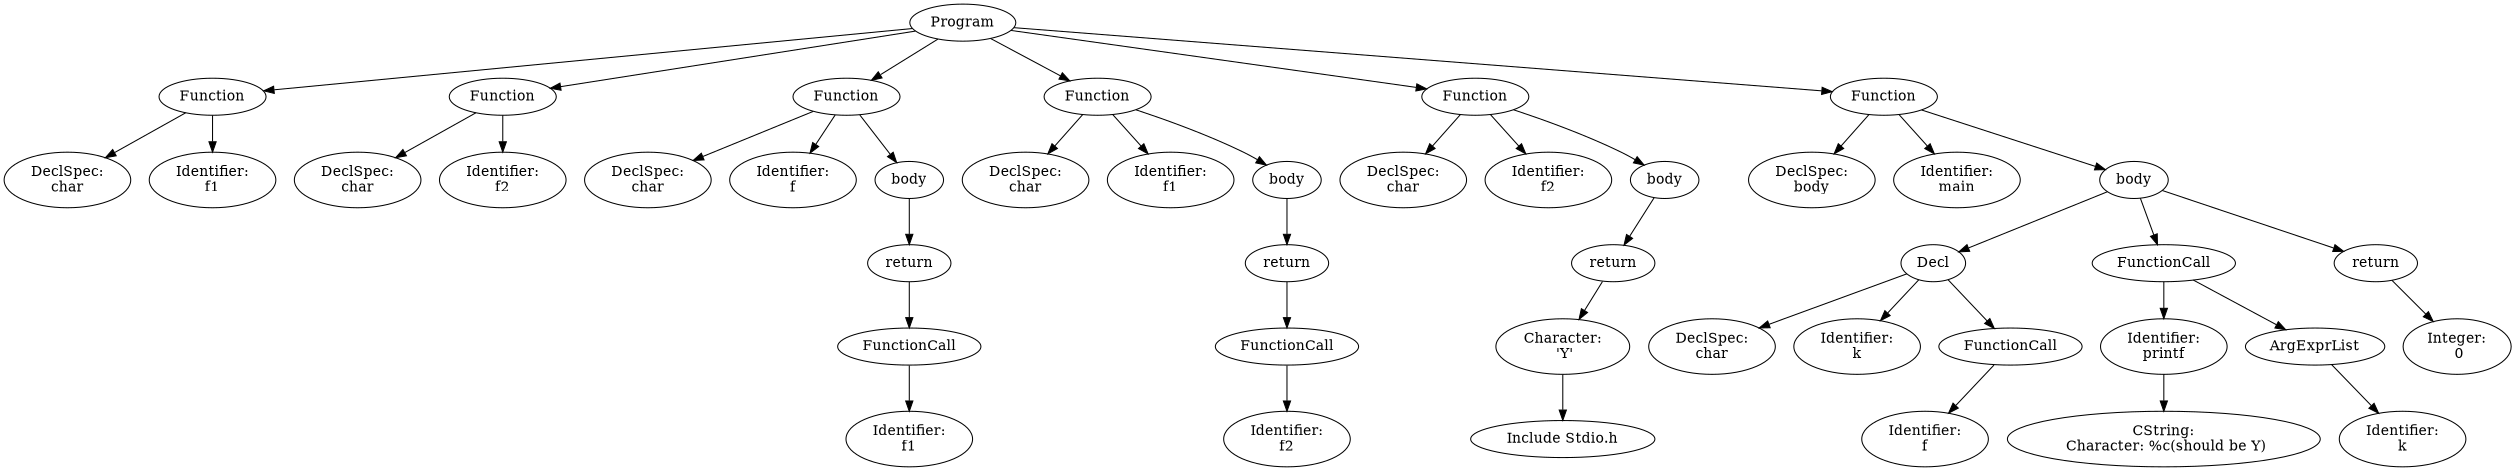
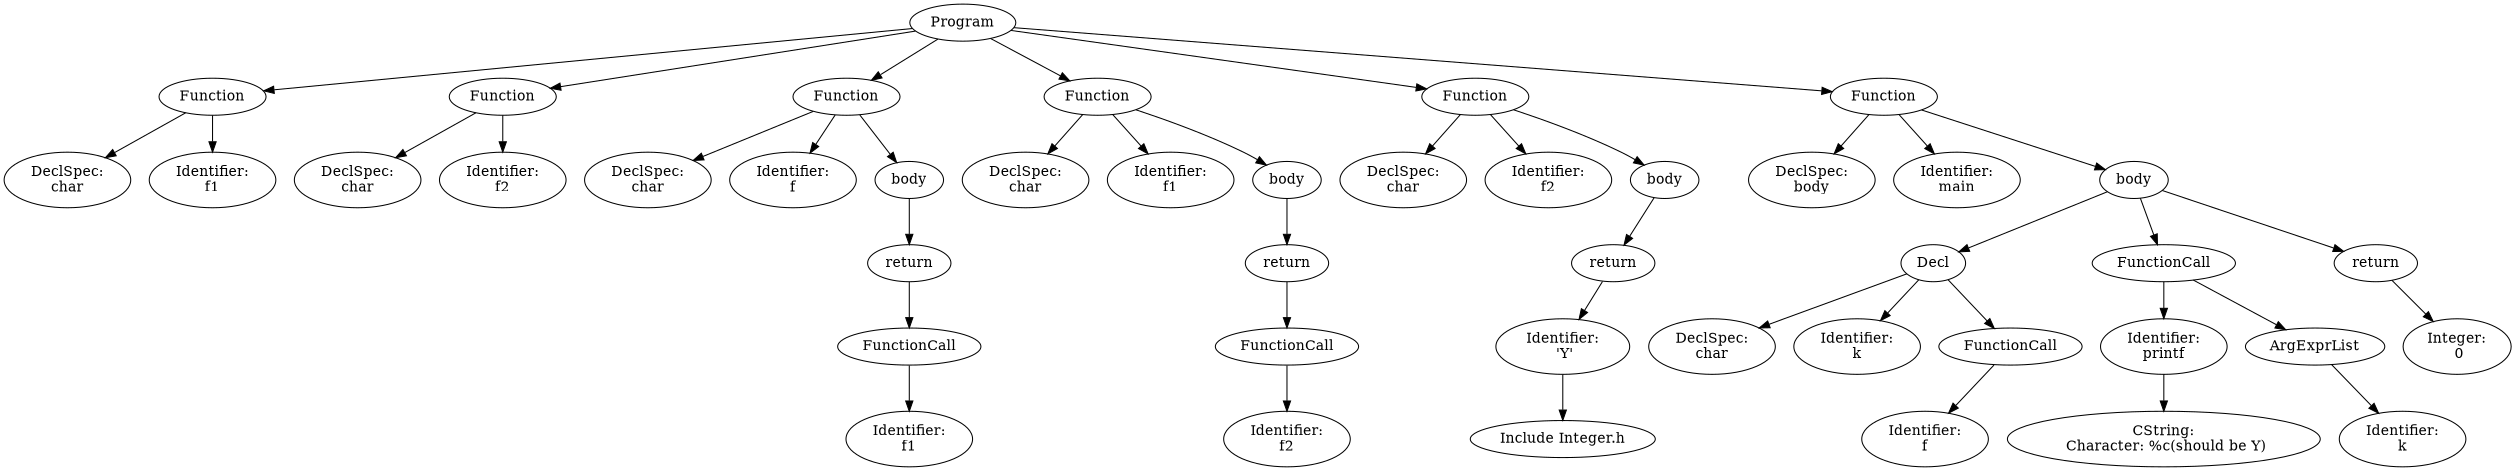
  digraph {
    n1 [label=Program]
    n2 [label=Function]
    n3 [label=Function]
    n4 [label=Function]
    n5 [label=Function]
    n6 [label=Function]
    n7 [label=Function]
-   n8 [label="Include Stdio.h"]
+   n8 [label="Include Integer.h"]
    n9 [label="DeclSpec:\nchar"]
    n10 [label="Identifier:\nf1"]
    n11 [label="DeclSpec:\nchar"]
    n12 [label="Identifier:\nf2"]
    n13 [label="DeclSpec:\nchar"]
    n14 [label="Identifier:\nf"]
    n15 [label=body]
    n16 [label="DeclSpec:\nchar"]
    n17 [label="Identifier:\nf1"]
    n18 [label=body]
    n19 [label="DeclSpec:\nchar"]
    n20 [label="Identifier:\nf2"]
    n21 [label=body]
    n22 [label="DeclSpec:\nbody"]
    n23 [label="Identifier:\nmain"]
    n24 [label=body]
    n25 [label=return]
    n26 [label=FunctionCall]
    n27 [label="Identifier:\nf1"]
    n28 [label=return]
    n29 [label=FunctionCall]
    n30 [label="Identifier:\nf2"]
    n31 [label=return]
-   n32 [label="Character:\n 'Y'"]
+   n32 [label="Identifier:\n 'Y'"]
    n33 [label=Decl]
    n34 [label=FunctionCall]
    n35 [label=return]
    n36 [label="DeclSpec:\nchar"]
    n37 [label="Identifier:\nk"]
    n38 [label=FunctionCall]
    n39 [label="Identifier:\nprintf"]
    n40 [label=ArgExprList]
    n41 [label="Integer:\n 0"]
    n42 [label="Identifier:\nf"]
    n43 [label="CString:\n Character: %c(should be Y)\n"]
    n44 [label="Identifier:\nk"]
    n1 -> n2
    n1 -> n3
    n1 -> n4
    n1 -> n5
    n1 -> n6
    n1 -> n7
    n2 -> n9
    n2 -> n10
    n3 -> n11
    n3 -> n12
    n4 -> n13
    n4 -> n14
    n4 -> n15
    n5 -> n16
    n5 -> n17
    n5 -> n18
    n6 -> n19
    n6 -> n20
    n6 -> n21
    n7 -> n22
    n7 -> n23
    n7 -> n24
    n15 -> n25
    n18 -> n28
    n21 -> n31
    n24 -> n33
    n24 -> n34
    n24 -> n35
    n25 -> n26
    n26 -> n27
    n28 -> n29
    n29 -> n30
    n31 -> n32
    n32 -> n8
    n33 -> n36
    n33 -> n37
    n33 -> n38
    n34 -> n39
    n34 -> n40
    n35 -> n41
    n38 -> n42
    n39 -> n43
    n40 -> n44
  }
